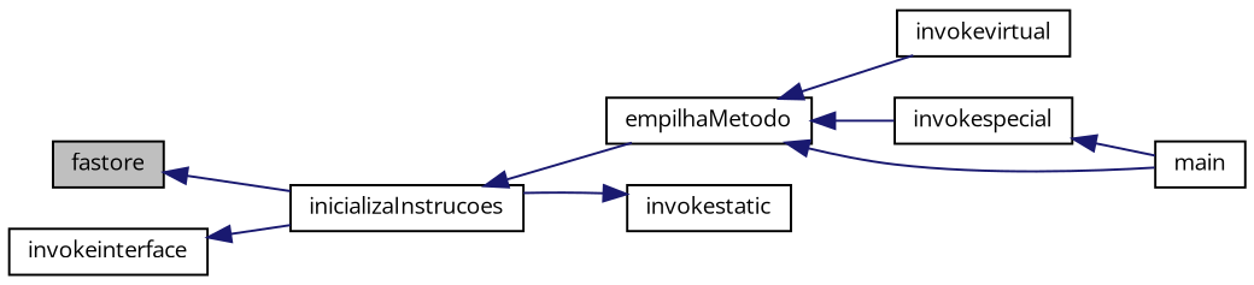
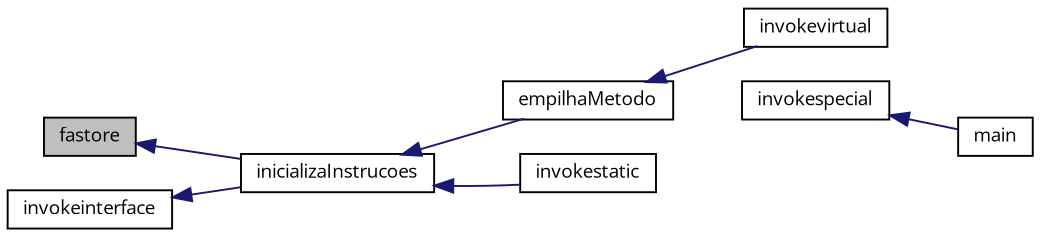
  digraph {
    fontname="Open Sans"
    rankdir=LR
    node [color=black fillcolor=white fontname="Open Sans" fontsize=10 shape=record style=filled]
    edge [color=midnightblue dir=back fontname="Open Sans" fontsize=10 labelfontname=Helvetica labelfontsize=10 style=solid]
    n1 [fillcolor=grey75 fontcolor=black height=0.2 label=fastore width=0.4]
    n2 [height=0.2 label=inicializaInstrucoes width=0.4]
    n3 [height=0.2 label=empilhaMetodo width=0.4]
    n4 [height=0.2 label=invokevirtual width=0.4]
    n5 [height=0.2 label=invokespecial width=0.4]
    n6 [height=0.2 label=main width=0.4]
    n7 [height=0.2 label=invokestatic width=0.4]
    n8 [height=0.2 label=invokeinterface width=0.4]
    n1 -> n2
    n2 -> n3
    n3 -> n4
-   n3 -> n5
-   n3 -> n6
    n5 -> n6
-   n7 -> n2
+   n2 -> n7
    n8 -> n2
  }
